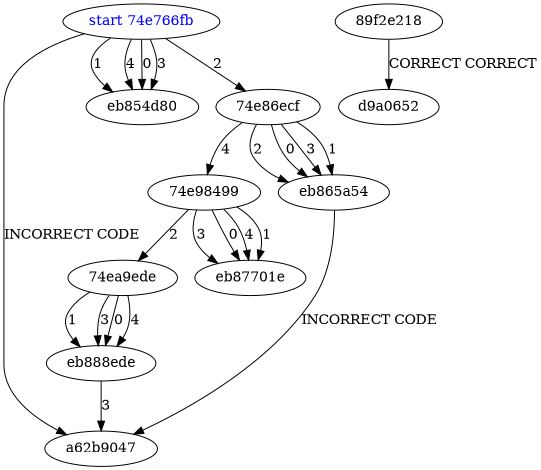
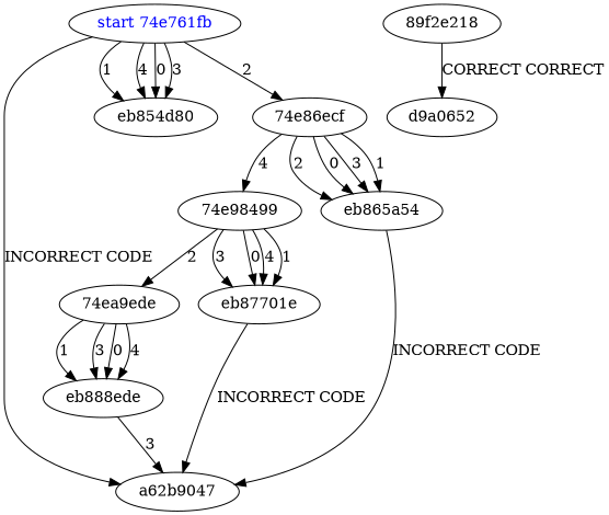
  digraph {
    n1 [label="74e98499"]
    n2 [label="74ea9ede"]
    n3 [label=eb87701e]
    n4 [label=eb888ede]
    a62b9047
    n6 [label=eb865a54]
    n7 [label="89f2e218"]
    d9a0652
    n9 [label=eb854d80]
    n10 [label="74e86ecf"]
-   n11 [fontcolor=blue label="start 74e766fb"]
+   n11 [fontcolor=blue label="start 74e761fb"]
    n1 -> n2 [label=2]
    n1 -> n3 [label=3]
    n1 -> n3 [label=0]
    n1 -> n3 [label=4]
    n1 -> n3 [label=1]
    n2 -> n4 [label=1]
    n2 -> n4 [label=3]
    n2 -> n4 [label=0]
    n2 -> n4 [label=4]
+   n3 -> a62b9047 [label="INCORRECT CODE"]
    n4 -> a62b9047 [label=3]
    n6 -> a62b9047 [label="INCORRECT CODE"]
    n7 -> d9a0652 [label="CORRECT CORRECT"]
    n10 -> n1 [label=4]
    n10 -> n6 [label=2]
    n10 -> n6 [label=0]
    n10 -> n6 [label=3]
    n10 -> n6 [label=1]
    n11 -> a62b9047 [label="INCORRECT CODE"]
    n11 -> n9 [label=1]
    n11 -> n9 [label=4]
    n11 -> n9 [label=0]
    n11 -> n9 [label=3]
    n11 -> n10 [label=2]
  }
